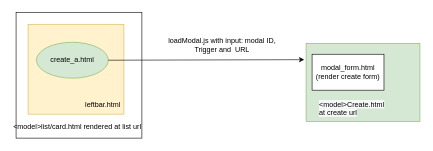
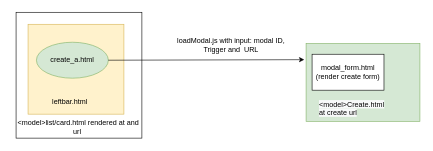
  <mxCell id="0" />
  <mxCell id="1" parent="0" />
  <mxCell id="2" value="" style="whiteSpace=wrap;html=1;aspect=fixed;" parent="1" vertex="1"><mxGeometry x="26" y="20" width="210" height="210" as="geometry" /></mxCell>
- <mxCell id="3" value="&amp;lt;model&amp;gt;list/card.html rendered at list url&amp;nbsp;" style="text;html=1;strokeColor=none;fillColor=none;align=center;verticalAlign=middle;whiteSpace=wrap;rounded=0;" parent="1" vertex="1"><mxGeometry x="20" y="202" width="220" height="20" as="geometry" /></mxCell>
+ <mxCell id="3" value="&amp;lt;model&amp;gt;list/card.html rendered at and url&amp;nbsp;" style="text;html=1;strokeColor=none;fillColor=none;align=center;verticalAlign=middle;whiteSpace=wrap;rounded=0;" parent="1" vertex="1"><mxGeometry x="20" y="202" width="220" height="20" as="geometry" /></mxCell>
  <mxCell id="4" value="" style="rounded=0;whiteSpace=wrap;html=1;fillColor=#fff2cc;strokeColor=#d6b656;" parent="1" vertex="1"><mxGeometry x="46" y="40" width="160" height="150" as="geometry" /></mxCell>
- <mxCell id="5" value="leftbar.html" style="text;html=1;strokeColor=none;fillColor=none;align=center;verticalAlign=middle;whiteSpace=wrap;rounded=0;" parent="1" vertex="1"><mxGeometry x="151" y="165" width="40" height="20" as="geometry" /></mxCell>
+ <mxCell id="5" value="leftbar.html" style="text;html=1;strokeColor=none;fillColor=none;align=center;verticalAlign=middle;whiteSpace=wrap;rounded=0;" parent="1" vertex="1"><mxGeometry x="96" y="160" width="40" height="20" as="geometry" /></mxCell>
  <mxCell id="6" value="create_a.html" style="ellipse;whiteSpace=wrap;html=1;fillColor=#d5e8d4;strokeColor=#82b366;" parent="1" vertex="1"><mxGeometry x="60" y="70" width="120" height="60" as="geometry" /></mxCell>
  <mxCell id="7" value="" style="rounded=0;whiteSpace=wrap;html=1;fillColor=#d5e8d4;strokeColor=#82b366;" parent="1" vertex="1"><mxGeometry x="510" y="72" width="190" height="130" as="geometry" /></mxCell>
  <mxCell id="8" value="&lt;span style=&quot;color: rgb(0 , 0 , 0) ; font-family: &amp;#34;helvetica&amp;#34; ; font-size: 12px ; font-style: normal ; font-weight: 400 ; letter-spacing: normal ; text-align: center ; text-indent: 0px ; text-transform: none ; word-spacing: 0px ; background-color: rgb(248 , 249 , 250) ; display: inline ; float: none&quot;&gt;&amp;lt;model&amp;gt;Create.html at create url&lt;/span&gt;" style="text;whiteSpace=wrap;html=1;" parent="1" vertex="1"><mxGeometry x="530" y="160" width="120" height="30" as="geometry" /></mxCell>
  <mxCell id="9" value="modal_form.html (render create form)" style="rounded=0;whiteSpace=wrap;html=1;" parent="1" vertex="1"><mxGeometry x="520" y="90" width="120" height="60" as="geometry" /></mxCell>
  <mxCell id="10" value="" style="endArrow=classic;html=1;entryX=-0.016;entryY=0.208;entryDx=0;entryDy=0;entryPerimeter=0;" parent="1" source="6" target="7" edge="1"><mxGeometry width="50" height="50" relative="1" as="geometry"><mxPoint x="330" y="330" as="sourcePoint" /><mxPoint x="380" y="280" as="targetPoint" /></mxGeometry></mxCell>
- <mxCell id="11" value="loadModal.js with input: modal ID, Trigger and&amp;nbsp; URL" style="text;html=1;strokeColor=none;fillColor=none;align=center;verticalAlign=middle;whiteSpace=wrap;rounded=0;" parent="1" vertex="1"><mxGeometry x="270" y="65" width="200" height="20" as="geometry" /></mxCell>
+ <mxCell id="11" value="loadModal.js with input: modal ID, Trigger and&amp;nbsp; URL" style="text;html=1;strokeColor=none;fillColor=none;align=center;verticalAlign=middle;whiteSpace=wrap;rounded=0;" parent="1" vertex="1"><mxGeometry x="285" y="65" width="200" height="20" as="geometry" /></mxCell>
